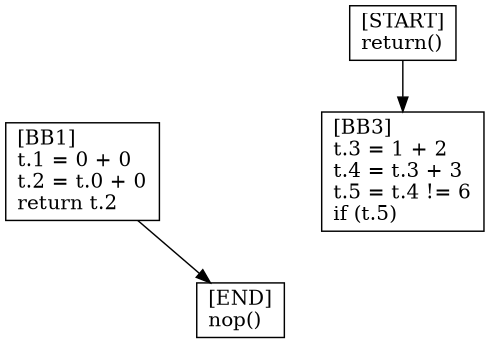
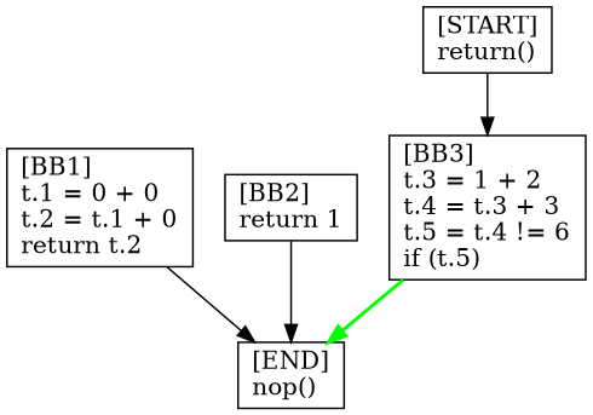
  digraph {
    node [shape=box]
    n1 [label="[BB3]\lt.3 = 1 + 2\lt.4 = t.3 + 3\lt.5 = t.4 != 6\lif (t.5)\l"]
    n2 [label="[END]\lnop()\l"]
-   n3 [label="[BB1]\lt.1 = 0 + 0\lt.2 = t.0 + 0\lreturn t.2\l"]
+   n3 [label="[BB1]\lt.1 = 0 + 0\lt.2 = t.1 + 0\lreturn t.2\l"]
+   n4 [label="[BB2]\lreturn 1\l"]
    n5 [label="[START]\lreturn()\l"]
+   n1 -> n2 [color=green penwidth=2]
    n3 -> n2
+   n4 -> n2
    n5 -> n1
  }
